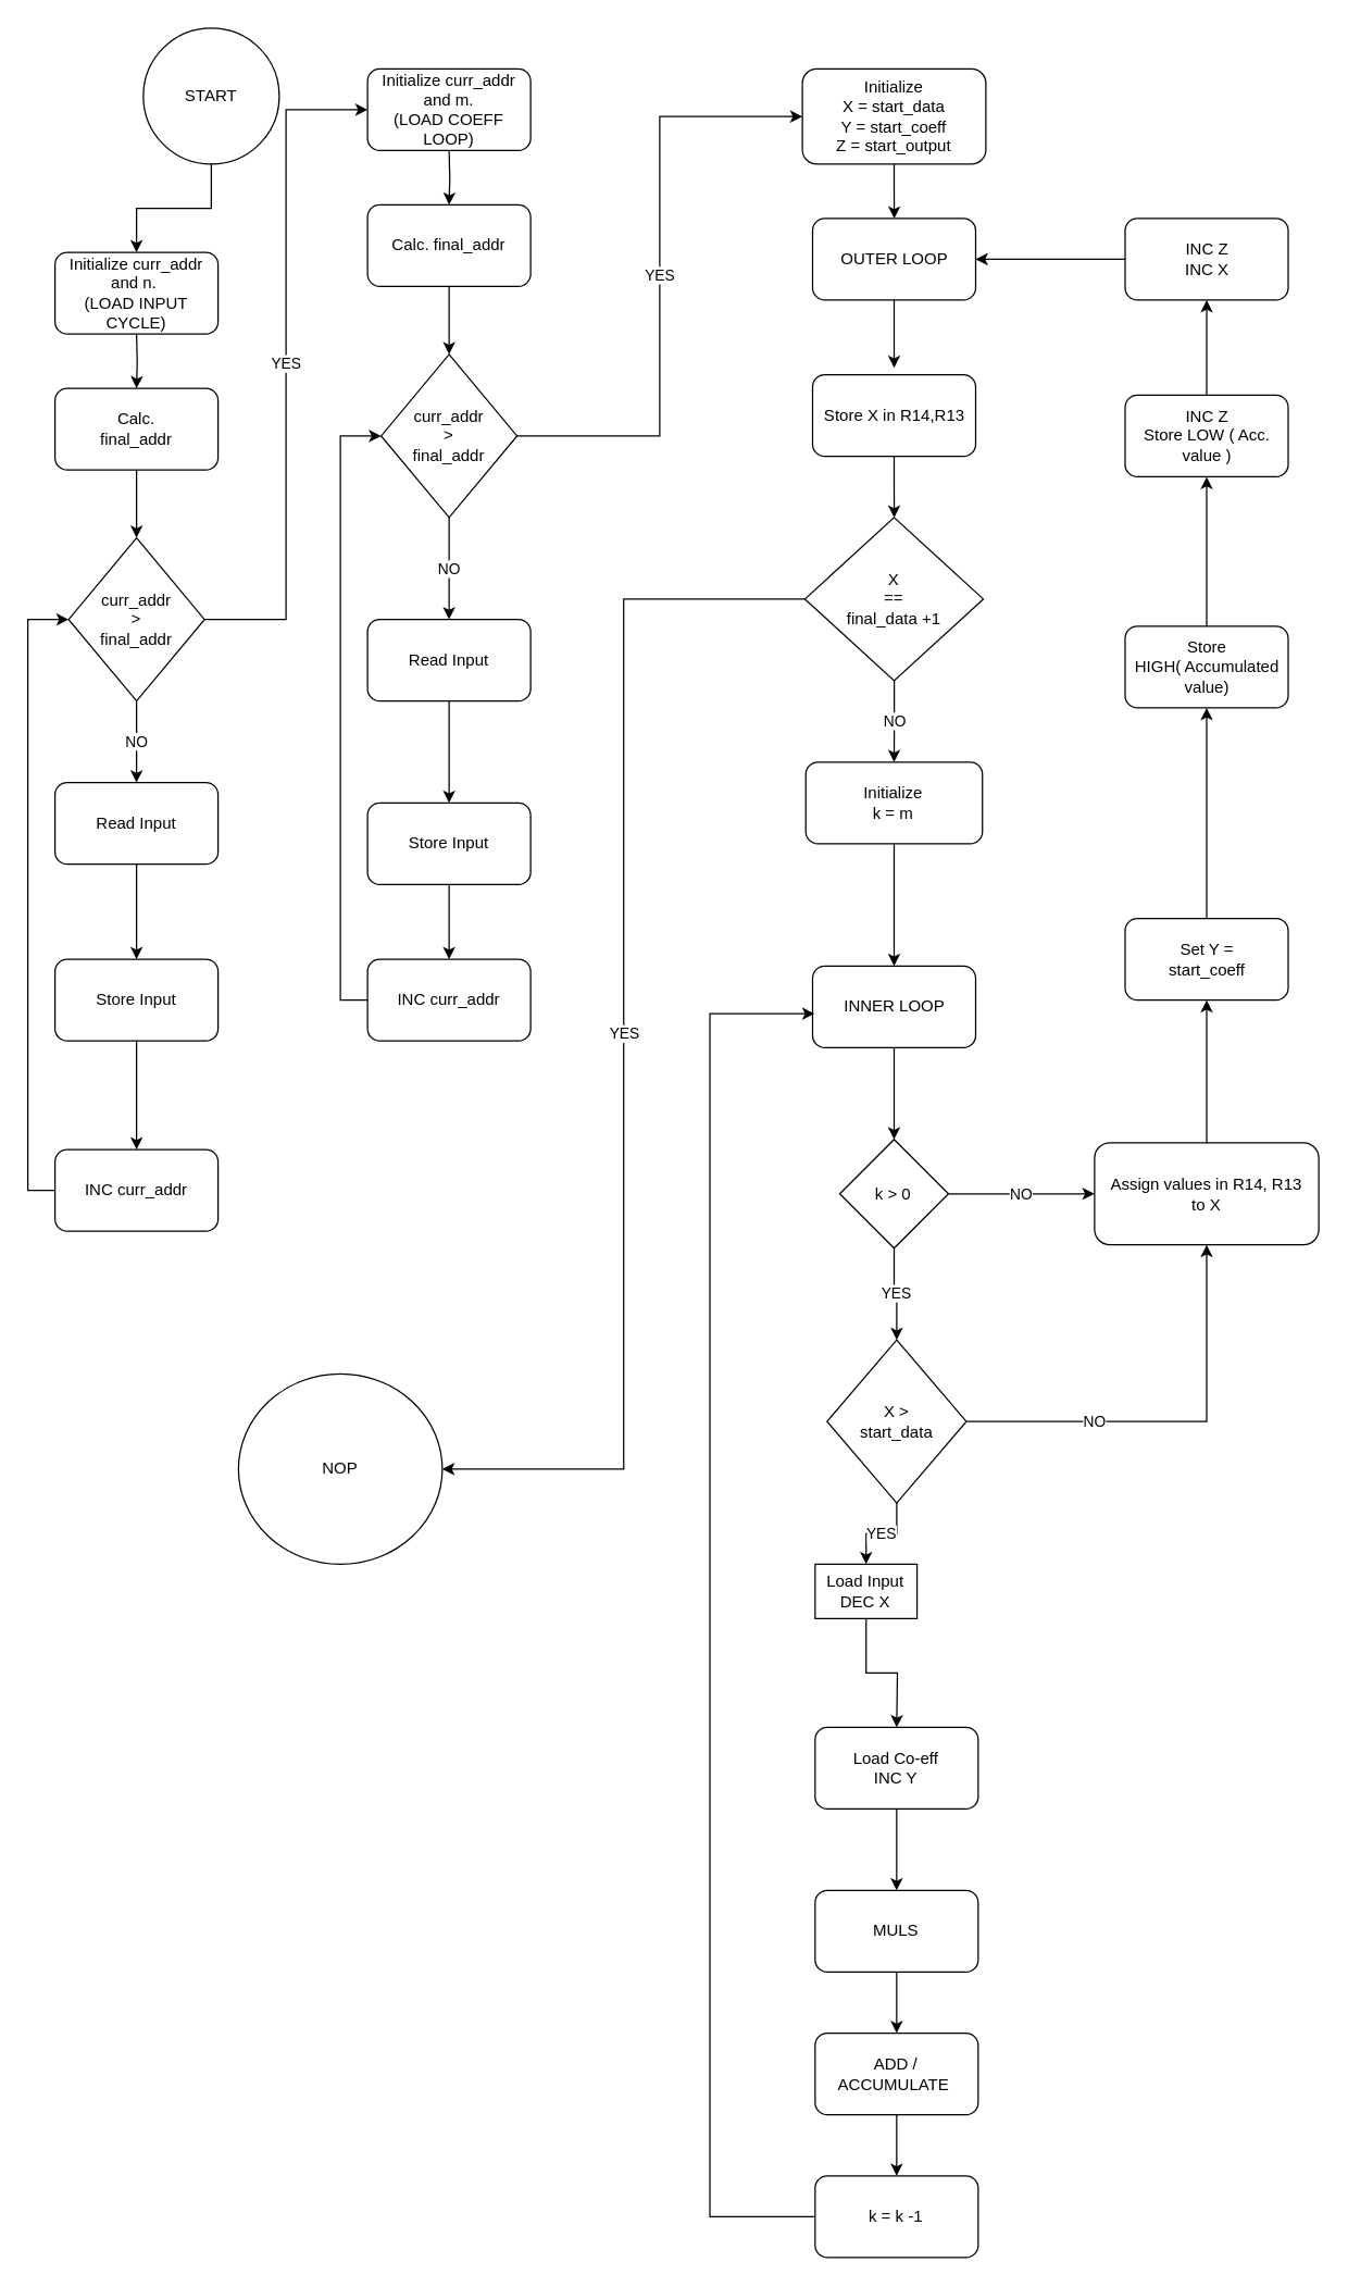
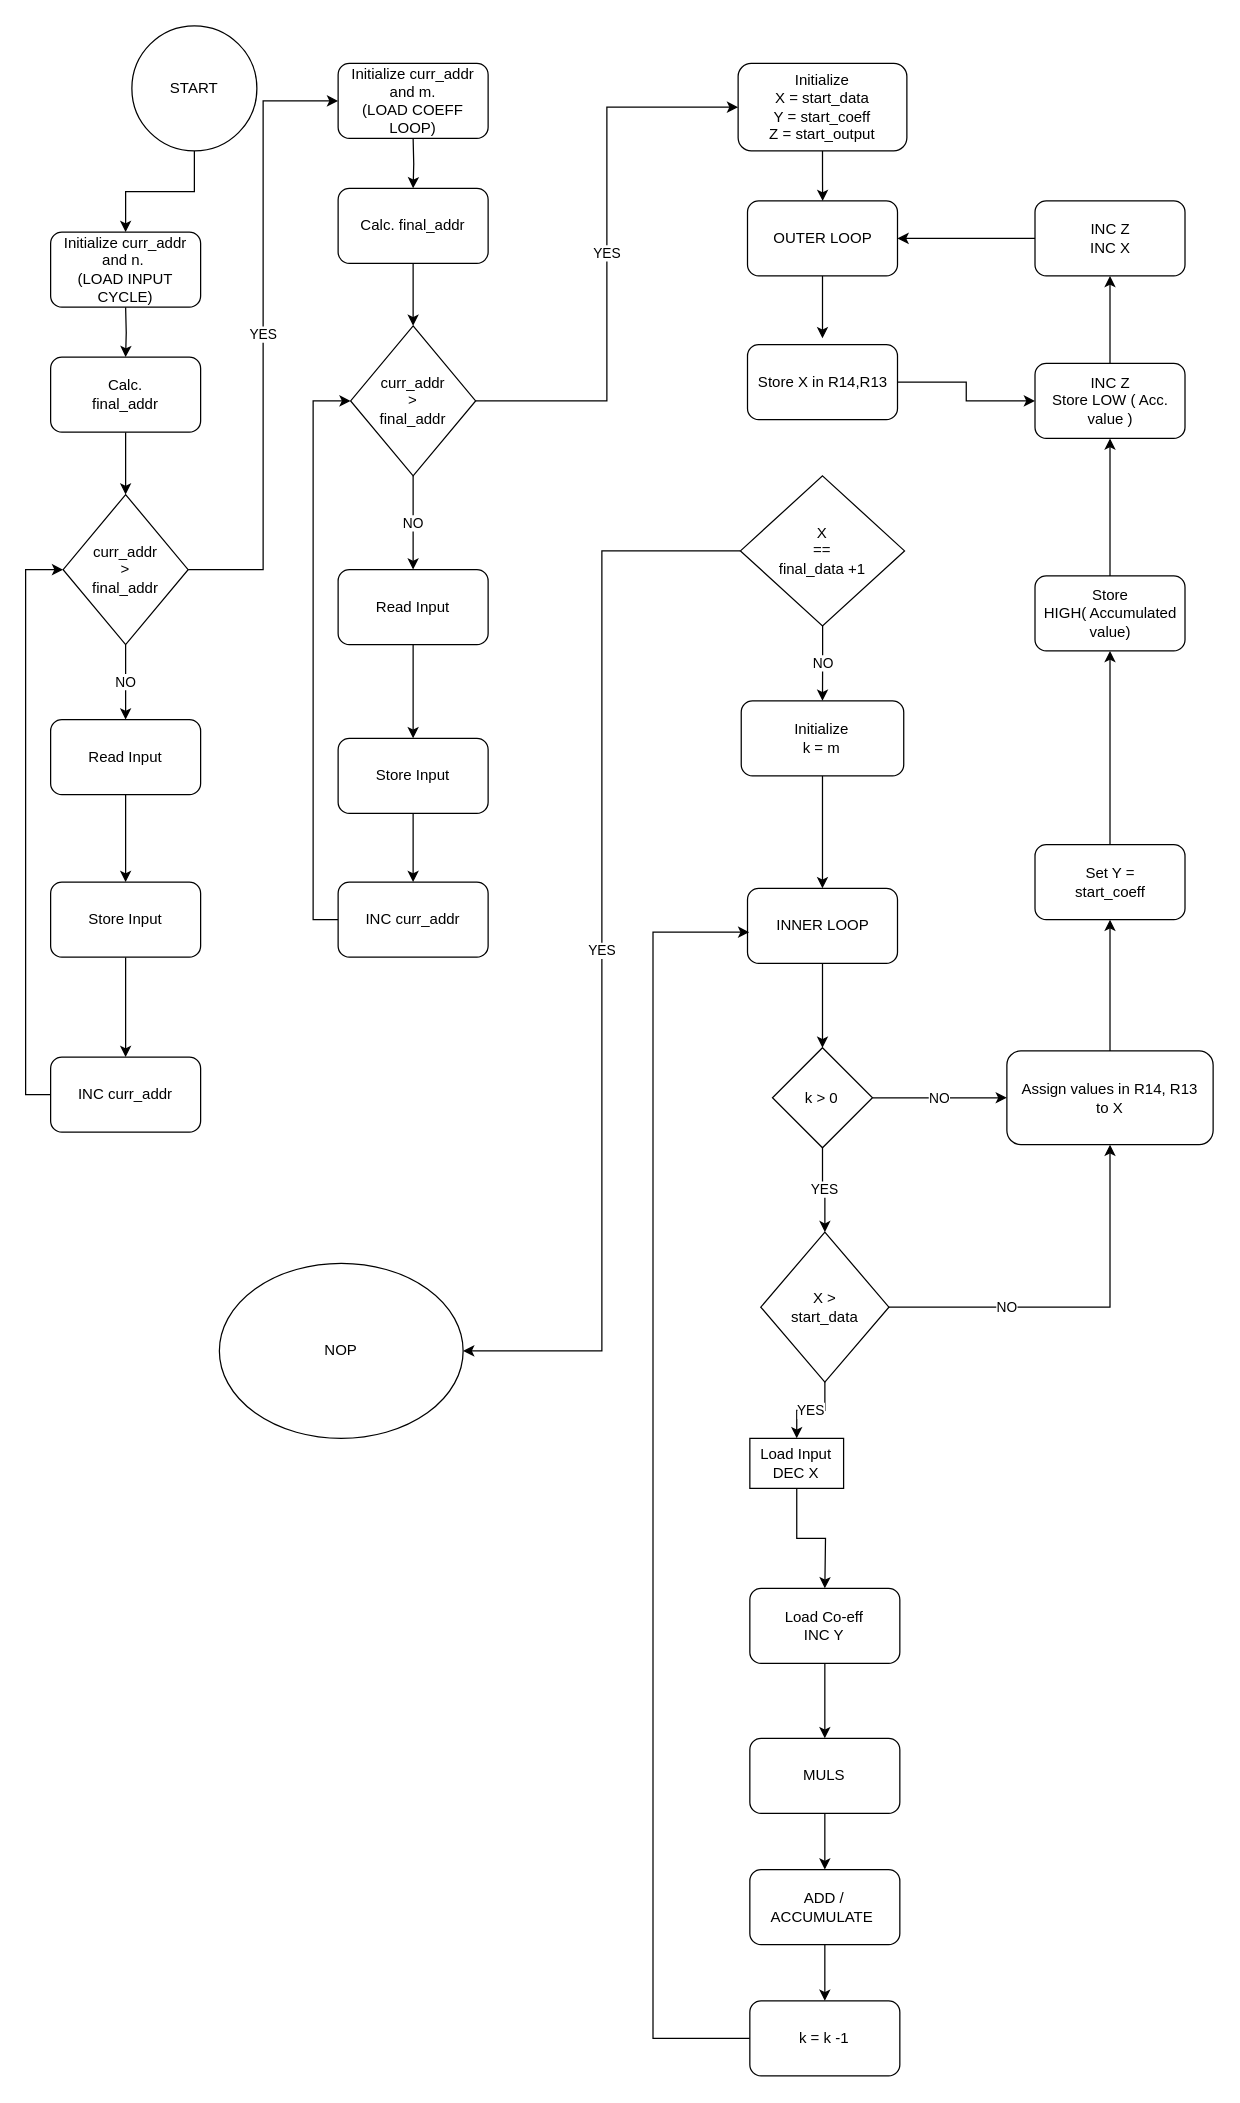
  <mxCell id="0" />
  <mxCell id="1" parent="0" />
  <mxCell id="2" style="edgeStyle=orthogonalEdgeStyle;rounded=0;orthogonalLoop=1;jettySize=auto;html=1;" parent="1" edge="1"><mxGeometry relative="1" as="geometry"><mxPoint x="100" y="285" as="targetPoint" /><mxPoint x="100" y="245" as="sourcePoint" /></mxGeometry></mxCell>
  <mxCell id="3" style="edgeStyle=orthogonalEdgeStyle;rounded=0;orthogonalLoop=1;jettySize=auto;html=1;" parent="1" source="4" target="7" edge="1"><mxGeometry relative="1" as="geometry"><mxPoint x="100" y="435" as="targetPoint" /></mxGeometry></mxCell>
  <mxCell id="4" value="Calc.&lt;br&gt;final_addr" style="rounded=1;whiteSpace=wrap;html=1;" parent="1" vertex="1"><mxGeometry x="40" y="285" width="120" height="60" as="geometry" /></mxCell>
  <mxCell id="5" value="Initialize curr_addr and n.&amp;nbsp;&lt;br&gt;(LOAD INPUT CYCLE)" style="rounded=1;whiteSpace=wrap;html=1;" parent="1" vertex="1"><mxGeometry x="40" y="185" width="120" height="60" as="geometry" /></mxCell>
  <mxCell id="6" value="NO" style="edgeStyle=orthogonalEdgeStyle;rounded=0;orthogonalLoop=1;jettySize=auto;html=1;" parent="1" source="7" target="9" edge="1"><mxGeometry relative="1" as="geometry" /></mxCell>
  <mxCell id="7" value="curr_addr&lt;br&gt;&amp;gt;&lt;br&gt;final_addr" style="rhombus;whiteSpace=wrap;html=1;" parent="1" vertex="1"><mxGeometry x="50" y="395" width="100" height="120" as="geometry" /></mxCell>
  <mxCell id="8" style="edgeStyle=orthogonalEdgeStyle;rounded=0;orthogonalLoop=1;jettySize=auto;html=1;" parent="1" source="9" target="11" edge="1"><mxGeometry relative="1" as="geometry"><mxPoint x="100" y="685" as="targetPoint" /></mxGeometry></mxCell>
  <mxCell id="9" value="Read Input" style="rounded=1;whiteSpace=wrap;html=1;" parent="1" vertex="1"><mxGeometry x="40" y="575" width="120" height="60" as="geometry" /></mxCell>
  <mxCell id="10" style="edgeStyle=orthogonalEdgeStyle;rounded=0;orthogonalLoop=1;jettySize=auto;html=1;" parent="1" source="11" target="14" edge="1"><mxGeometry relative="1" as="geometry"><mxPoint x="100" y="775" as="targetPoint" /></mxGeometry></mxCell>
  <mxCell id="11" value="Store Input" style="rounded=1;whiteSpace=wrap;html=1;" parent="1" vertex="1"><mxGeometry x="40" y="705" width="120" height="60" as="geometry" /></mxCell>
  <mxCell id="12" value="YES" style="edgeStyle=orthogonalEdgeStyle;rounded=0;orthogonalLoop=1;jettySize=auto;html=1;entryX=0;entryY=0.5;entryDx=0;entryDy=0;" parent="1" source="7" target="18" edge="1"><mxGeometry relative="1" as="geometry"><mxPoint x="200" y="70" as="targetPoint" /></mxGeometry></mxCell>
  <mxCell id="13" style="edgeStyle=orthogonalEdgeStyle;rounded=0;orthogonalLoop=1;jettySize=auto;html=1;entryX=0;entryY=0.5;entryDx=0;entryDy=0;" parent="1" source="14" target="7" edge="1"><mxGeometry relative="1" as="geometry"><mxPoint x="10" y="380" as="targetPoint" /><Array as="points"><mxPoint x="20" y="875" /><mxPoint x="20" y="455" /></Array></mxGeometry></mxCell>
  <mxCell id="14" value="INC curr_addr" style="rounded=1;whiteSpace=wrap;html=1;" parent="1" vertex="1"><mxGeometry x="40" y="845" width="120" height="60" as="geometry" /></mxCell>
  <mxCell id="15" style="edgeStyle=orthogonalEdgeStyle;rounded=0;orthogonalLoop=1;jettySize=auto;html=1;" parent="1" edge="1"><mxGeometry relative="1" as="geometry"><mxPoint x="330" y="150" as="targetPoint" /><mxPoint x="330" y="110" as="sourcePoint" /></mxGeometry></mxCell>
  <mxCell id="16" style="edgeStyle=orthogonalEdgeStyle;rounded=0;orthogonalLoop=1;jettySize=auto;html=1;" parent="1" source="17" target="21" edge="1"><mxGeometry relative="1" as="geometry"><mxPoint x="330" y="300" as="targetPoint" /></mxGeometry></mxCell>
  <mxCell id="17" value="Calc. final_addr" style="rounded=1;whiteSpace=wrap;html=1;" parent="1" vertex="1"><mxGeometry x="270" y="150" width="120" height="60" as="geometry" /></mxCell>
  <mxCell id="18" value="Initialize curr_addr and m.&lt;br&gt;(LOAD COEFF LOOP)" style="rounded=1;whiteSpace=wrap;html=1;" parent="1" vertex="1"><mxGeometry x="270" y="50" width="120" height="60" as="geometry" /></mxCell>
  <mxCell id="19" value="YES" style="edgeStyle=orthogonalEdgeStyle;rounded=0;orthogonalLoop=1;jettySize=auto;html=1;entryX=0;entryY=0.5;entryDx=0;entryDy=0;" parent="1" source="21" target="29" edge="1"><mxGeometry relative="1" as="geometry" /></mxCell>
  <mxCell id="20" value="NO" style="edgeStyle=orthogonalEdgeStyle;rounded=0;orthogonalLoop=1;jettySize=auto;html=1;" parent="1" source="21" target="23" edge="1"><mxGeometry relative="1" as="geometry" /></mxCell>
  <mxCell id="21" value="curr_addr&lt;br&gt;&amp;gt;&lt;br&gt;final_addr" style="rhombus;whiteSpace=wrap;html=1;" parent="1" vertex="1"><mxGeometry x="280" y="260" width="100" height="120" as="geometry" /></mxCell>
  <mxCell id="22" style="edgeStyle=orthogonalEdgeStyle;rounded=0;orthogonalLoop=1;jettySize=auto;html=1;" parent="1" source="23" target="25" edge="1"><mxGeometry relative="1" as="geometry"><mxPoint x="330" y="550" as="targetPoint" /></mxGeometry></mxCell>
  <mxCell id="23" value="Read Input" style="rounded=1;whiteSpace=wrap;html=1;" parent="1" vertex="1"><mxGeometry x="270" y="455" width="120" height="60" as="geometry" /></mxCell>
  <mxCell id="24" style="edgeStyle=orthogonalEdgeStyle;rounded=0;orthogonalLoop=1;jettySize=auto;html=1;" parent="1" source="25" target="27" edge="1"><mxGeometry relative="1" as="geometry"><mxPoint x="330" y="640" as="targetPoint" /></mxGeometry></mxCell>
  <mxCell id="25" value="Store Input" style="rounded=1;whiteSpace=wrap;html=1;" parent="1" vertex="1"><mxGeometry x="270" y="590" width="120" height="60" as="geometry" /></mxCell>
  <mxCell id="26" style="edgeStyle=orthogonalEdgeStyle;rounded=0;orthogonalLoop=1;jettySize=auto;html=1;entryX=0;entryY=0.5;entryDx=0;entryDy=0;" parent="1" source="27" target="21" edge="1"><mxGeometry relative="1" as="geometry"><mxPoint x="230" y="320" as="targetPoint" /><Array as="points"><mxPoint x="250" y="735" /><mxPoint x="250" y="320" /></Array></mxGeometry></mxCell>
  <mxCell id="27" value="INC curr_addr" style="rounded=1;whiteSpace=wrap;html=1;" parent="1" vertex="1"><mxGeometry x="270" y="705" width="120" height="60" as="geometry" /></mxCell>
  <mxCell id="28" style="edgeStyle=orthogonalEdgeStyle;rounded=0;orthogonalLoop=1;jettySize=auto;html=1;" parent="1" source="29" edge="1"><mxGeometry relative="1" as="geometry"><mxPoint x="657.6" y="160.087" as="targetPoint" /></mxGeometry></mxCell>
  <mxCell id="29" value="Initialize&lt;br&gt;X = start_data&lt;br&gt;Y = start_coeff&lt;br&gt;Z = start_output" style="rounded=1;whiteSpace=wrap;html=1;" parent="1" vertex="1"><mxGeometry x="590" y="50" width="135" height="70" as="geometry" /></mxCell>
  <mxCell id="30" style="edgeStyle=orthogonalEdgeStyle;rounded=0;orthogonalLoop=1;jettySize=auto;html=1;" parent="1" source="31" edge="1"><mxGeometry relative="1" as="geometry"><mxPoint x="657.5" y="270" as="targetPoint" /></mxGeometry></mxCell>
  <mxCell id="31" value="OUTER LOOP" style="rounded=1;whiteSpace=wrap;html=1;" parent="1" vertex="1"><mxGeometry x="597.5" y="160" width="120" height="60" as="geometry" /></mxCell>
  <mxCell id="32" value="NO" style="edgeStyle=orthogonalEdgeStyle;rounded=0;orthogonalLoop=1;jettySize=auto;html=1;" parent="1" source="34" target="38" edge="1"><mxGeometry relative="1" as="geometry" /></mxCell>
  <mxCell id="33" value="YES" style="edgeStyle=orthogonalEdgeStyle;rounded=0;orthogonalLoop=1;jettySize=auto;html=1;entryX=1;entryY=0.5;entryDx=0;entryDy=0;" parent="1" source="34" target="68" edge="1"><mxGeometry relative="1" as="geometry" /></mxCell>
  <mxCell id="34" value="X&lt;br&gt;==&lt;br&gt;final_data +1" style="rhombus;whiteSpace=wrap;html=1;" parent="1" vertex="1"><mxGeometry x="591.87" y="380" width="131.25" height="120" as="geometry" /></mxCell>
  <mxCell id="35" value="" style="edgeStyle=orthogonalEdgeStyle;rounded=0;orthogonalLoop=1;jettySize=auto;html=1;" parent="1" source="36" target="41" edge="1"><mxGeometry relative="1" as="geometry" /></mxCell>
  <mxCell id="36" value="INNER LOOP" style="rounded=1;whiteSpace=wrap;html=1;" parent="1" vertex="1"><mxGeometry x="597.5" y="710" width="120" height="60" as="geometry" /></mxCell>
  <mxCell id="37" value="" style="edgeStyle=orthogonalEdgeStyle;rounded=0;orthogonalLoop=1;jettySize=auto;html=1;" parent="1" source="38" target="36" edge="1"><mxGeometry relative="1" as="geometry" /></mxCell>
  <mxCell id="38" value="Initialize&lt;br&gt;k = m" style="rounded=1;whiteSpace=wrap;html=1;" parent="1" vertex="1"><mxGeometry x="592.49" y="560" width="130" height="60" as="geometry" /></mxCell>
  <mxCell id="39" value="YES" style="edgeStyle=orthogonalEdgeStyle;rounded=0;orthogonalLoop=1;jettySize=auto;html=1;" parent="1" source="41" target="44" edge="1"><mxGeometry relative="1" as="geometry" /></mxCell>
  <mxCell id="40" value="NO" style="edgeStyle=orthogonalEdgeStyle;rounded=0;orthogonalLoop=1;jettySize=auto;html=1;" parent="1" source="41" target="58" edge="1"><mxGeometry relative="1" as="geometry" /></mxCell>
  <mxCell id="41" value="k &amp;gt; 0" style="rhombus;whiteSpace=wrap;html=1;" parent="1" vertex="1"><mxGeometry x="617.49" y="837.5" width="80" height="80" as="geometry" /></mxCell>
  <mxCell id="42" value="YES" style="edgeStyle=orthogonalEdgeStyle;rounded=0;orthogonalLoop=1;jettySize=auto;html=1;" parent="1" source="44" target="46" edge="1"><mxGeometry relative="1" as="geometry" /></mxCell>
  <mxCell id="43" value="NO" style="edgeStyle=orthogonalEdgeStyle;rounded=0;orthogonalLoop=1;jettySize=auto;html=1;entryX=0.5;entryY=1;entryDx=0;entryDy=0;" edge="1" parent="1" source="44" target="58"><mxGeometry x="-0.385" relative="1" as="geometry"><mxPoint as="offset" /></mxGeometry></mxCell>
  <mxCell id="44" value="X &amp;gt;&lt;br&gt;start_data" style="rhombus;whiteSpace=wrap;html=1;" parent="1" vertex="1"><mxGeometry x="608.13" y="985" width="102.5" height="120" as="geometry" /></mxCell>
  <mxCell id="45" style="edgeStyle=orthogonalEdgeStyle;rounded=0;orthogonalLoop=1;jettySize=auto;html=1;" parent="1" source="46" edge="1"><mxGeometry relative="1" as="geometry"><mxPoint x="659.38" y="1270" as="targetPoint" /></mxGeometry></mxCell>
  <mxCell id="46" value="Load Input&lt;br&gt;DEC X" style="whiteSpace=wrap;html=1;" parent="1" vertex="1"><mxGeometry x="599.38" y="1150" width="75" height="40" as="geometry" /></mxCell>
  <mxCell id="47" value="" style="edgeStyle=orthogonalEdgeStyle;rounded=0;orthogonalLoop=1;jettySize=auto;html=1;" parent="1" source="48" target="50" edge="1"><mxGeometry relative="1" as="geometry" /></mxCell>
  <mxCell id="48" value="Load Co-eff&lt;br&gt;INC Y" style="rounded=1;whiteSpace=wrap;html=1;" parent="1" vertex="1"><mxGeometry x="599.37" y="1270" width="120" height="60" as="geometry" /></mxCell>
  <mxCell id="49" value="" style="edgeStyle=orthogonalEdgeStyle;rounded=0;orthogonalLoop=1;jettySize=auto;html=1;" parent="1" source="50" target="52" edge="1"><mxGeometry relative="1" as="geometry" /></mxCell>
  <mxCell id="50" value="MULS" style="whiteSpace=wrap;html=1;rounded=1;" parent="1" vertex="1"><mxGeometry x="599.37" y="1390" width="120" height="60" as="geometry" /></mxCell>
  <mxCell id="51" value="" style="edgeStyle=orthogonalEdgeStyle;rounded=0;orthogonalLoop=1;jettySize=auto;html=1;" parent="1" source="52" target="54" edge="1"><mxGeometry relative="1" as="geometry" /></mxCell>
  <mxCell id="52" value="ADD / ACCUMULATE&amp;nbsp;" style="whiteSpace=wrap;html=1;rounded=1;" parent="1" vertex="1"><mxGeometry x="599.37" y="1495" width="120" height="60" as="geometry" /></mxCell>
  <mxCell id="53" style="edgeStyle=orthogonalEdgeStyle;rounded=0;orthogonalLoop=1;jettySize=auto;html=1;" parent="1" source="54" edge="1"><mxGeometry relative="1" as="geometry"><mxPoint x="598.88" y="745" as="targetPoint" /><Array as="points"><mxPoint x="521.88" y="1630" /><mxPoint x="521.88" y="745" /></Array></mxGeometry></mxCell>
  <mxCell id="54" value="k = k -1" style="whiteSpace=wrap;html=1;rounded=1;" parent="1" vertex="1"><mxGeometry x="599.37" y="1600" width="120" height="60" as="geometry" /></mxCell>
- <mxCell id="55" value="" style="edgeStyle=orthogonalEdgeStyle;rounded=0;orthogonalLoop=1;jettySize=auto;html=1;" parent="1" source="56" target="34" edge="1"><mxGeometry relative="1" as="geometry" /></mxCell>
+ <mxCell id="55" value="" style="edgeStyle=orthogonalEdgeStyle;rounded=0;orthogonalLoop=1;jettySize=auto;html=1;" parent="1" source="56" target="64" edge="1"><mxGeometry relative="1" as="geometry" /></mxCell>
  <mxCell id="56" value="Store X in R14,R13" style="rounded=1;whiteSpace=wrap;html=1;" parent="1" vertex="1"><mxGeometry x="597.5" y="275" width="120" height="60" as="geometry" /></mxCell>
  <mxCell id="57" value="" style="edgeStyle=orthogonalEdgeStyle;rounded=0;orthogonalLoop=1;jettySize=auto;html=1;" parent="1" source="58" target="60" edge="1"><mxGeometry relative="1" as="geometry" /></mxCell>
  <mxCell id="58" value="Assign values in R14, R13&lt;br&gt;to X" style="rounded=1;whiteSpace=wrap;html=1;" parent="1" vertex="1"><mxGeometry x="805" y="840" width="165" height="75" as="geometry" /></mxCell>
  <mxCell id="59" value="" style="edgeStyle=orthogonalEdgeStyle;rounded=0;orthogonalLoop=1;jettySize=auto;html=1;" parent="1" source="60" target="62" edge="1"><mxGeometry relative="1" as="geometry" /></mxCell>
  <mxCell id="60" value="Set Y =&lt;br&gt;start_coeff" style="whiteSpace=wrap;html=1;rounded=1;" parent="1" vertex="1"><mxGeometry x="827.5" y="675" width="120" height="60" as="geometry" /></mxCell>
  <mxCell id="61" value="" style="edgeStyle=orthogonalEdgeStyle;rounded=0;orthogonalLoop=1;jettySize=auto;html=1;" parent="1" source="62" target="64" edge="1"><mxGeometry relative="1" as="geometry" /></mxCell>
  <mxCell id="62" value="Store&lt;br&gt;HIGH( Accumulated&lt;br&gt;value)" style="whiteSpace=wrap;html=1;rounded=1;" parent="1" vertex="1"><mxGeometry x="827.5" y="460" width="120" height="60" as="geometry" /></mxCell>
  <mxCell id="63" value="" style="edgeStyle=orthogonalEdgeStyle;rounded=0;orthogonalLoop=1;jettySize=auto;html=1;" parent="1" source="64" target="67" edge="1"><mxGeometry relative="1" as="geometry" /></mxCell>
  <mxCell id="64" value="INC Z&lt;br&gt;Store LOW ( Acc. value )" style="whiteSpace=wrap;html=1;rounded=1;" parent="1" vertex="1"><mxGeometry x="827.5" y="290" width="120" height="60" as="geometry" /></mxCell>
  <mxCell id="65" style="edgeStyle=orthogonalEdgeStyle;rounded=0;orthogonalLoop=1;jettySize=auto;html=1;exitX=0.5;exitY=1;exitDx=0;exitDy=0;" parent="1" source="64" target="64" edge="1"><mxGeometry relative="1" as="geometry" /></mxCell>
  <mxCell id="66" value="" style="edgeStyle=orthogonalEdgeStyle;rounded=0;orthogonalLoop=1;jettySize=auto;html=1;" parent="1" source="67" target="31" edge="1"><mxGeometry relative="1" as="geometry" /></mxCell>
  <mxCell id="67" value="INC Z&lt;br&gt;INC X" style="whiteSpace=wrap;html=1;rounded=1;" parent="1" vertex="1"><mxGeometry x="827.5" y="160" width="120" height="60" as="geometry" /></mxCell>
- <mxCell id="68" value="NOP" style="ellipse;whiteSpace=wrap;html=1;" parent="1" vertex="1"><mxGeometry x="175" y="1010" width="150" height="140" as="geometry" /></mxCell>
+ <mxCell id="68" value="NOP" style="ellipse;whiteSpace=wrap;html=1;" parent="1" vertex="1"><mxGeometry x="175" y="1010" width="195" height="140" as="geometry" /></mxCell>
  <mxCell id="69" value="" style="edgeStyle=orthogonalEdgeStyle;rounded=0;orthogonalLoop=1;jettySize=auto;html=1;" parent="1" source="70" target="5" edge="1"><mxGeometry relative="1" as="geometry" /></mxCell>
  <mxCell id="70" value="START" style="ellipse;whiteSpace=wrap;html=1;aspect=fixed;" parent="1" vertex="1"><mxGeometry x="105" y="20" width="100" height="100" as="geometry" /></mxCell>
